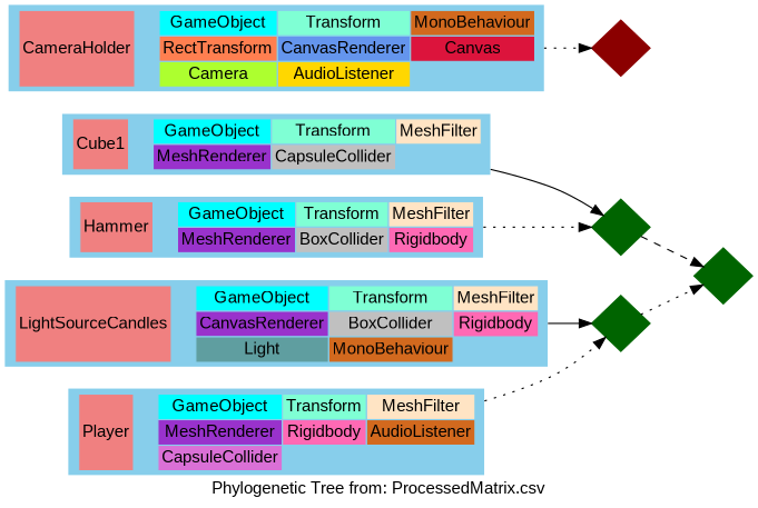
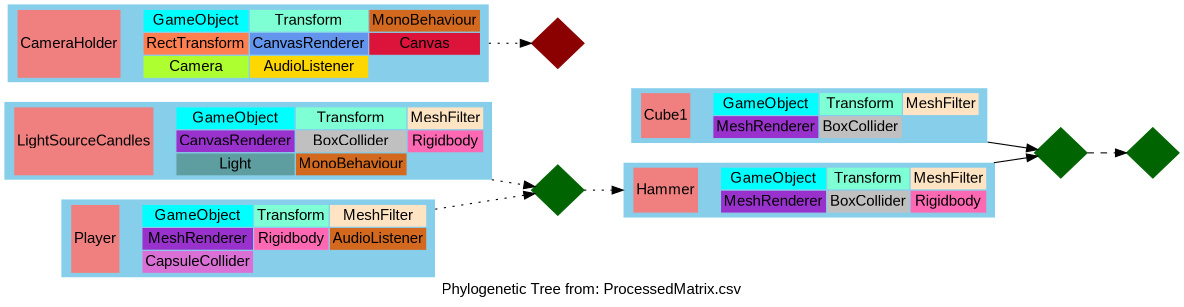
  graph {
    fontname="Liberation Sans"
    label="Phylogenetic Tree from: ProcessedMatrix.csv"
    rankdir=LR
    node [color="#87CEEB" fontname="Liberation Sans" shape=plaintext style=filled]
    edge [color="#000000" dir=forward fontname="Liberation Sans" style=dotted]
-   n1 [height="0,3" label=<<FONT COLOR="#000000"><table border="0" cellborder="1" cellspacing="0"><tr><td bgcolor="lightcoral" rowspan="2">Cube1</td><td border="0" width="20" height="20"></td><td bgcolor="aqua">GameObject</td><td bgcolor="aquamarine">Transform</td><td bgcolor="bisque">MeshFilter</td></tr><tr><td border="0" width="20" height="20"></td><td bgcolor="darkorchid">MeshRenderer</td><td bgcolor="gray">CapsuleCollider</td></tr></table></FONT>> width="0,3"]
+   n1 [height="0,3" label=<<FONT COLOR="#000000"><table border="0" cellborder="1" cellspacing="0"><tr><td bgcolor="lightcoral" rowspan="2">Cube1</td><td border="0" width="20" height="20"></td><td bgcolor="aqua">GameObject</td><td bgcolor="aquamarine">Transform</td><td bgcolor="bisque">MeshFilter</td></tr><tr><td border="0" width="20" height="20"></td><td bgcolor="darkorchid">MeshRenderer</td><td bgcolor="gray">BoxCollider</td></tr></table></FONT>> width="0,3"]
    n2 [height="0,3" label=<<FONT COLOR="#000000"><table border="0" cellborder="1" cellspacing="0"><tr><td bgcolor="lightcoral" rowspan="2">Hammer</td><td border="0" width="20" height="20"></td><td bgcolor="aqua">GameObject</td><td bgcolor="aquamarine">Transform</td><td bgcolor="bisque">MeshFilter</td></tr><tr><td border="0" width="20" height="20"></td><td bgcolor="darkorchid">MeshRenderer</td><td bgcolor="gray">BoxCollider</td><td bgcolor="hotpink">Rigidbody</td></tr></table></FONT>> width="0,3"]
    n3 [height="0,3" label=<<FONT COLOR="#000000"><table border="0" cellborder="1" cellspacing="0"><tr><td bgcolor="lightcoral" rowspan="3">LightSourceCandles</td><td border="0" width="20" height="20"></td><td bgcolor="aqua">GameObject</td><td bgcolor="aquamarine">Transform</td><td bgcolor="bisque">MeshFilter</td></tr><tr><td border="0" width="20" height="20"></td><td bgcolor="darkorchid">CanvasRenderer</td><td bgcolor="gray">BoxCollider</td><td bgcolor="hotpink">Rigidbody</td></tr><tr><td border="0" width="20" height="20"></td><td bgcolor="cadetblue">Light</td><td bgcolor="chocolate">MonoBehaviour</td></tr></table></FONT>> width="0,3"]
    n4 [height="0,3" label=<<FONT COLOR="#000000"><table border="0" cellborder="1" cellspacing="0"><tr><td bgcolor="lightcoral" rowspan="3">CameraHolder</td><td border="0" width="20" height="20"></td><td bgcolor="aqua">GameObject</td><td bgcolor="aquamarine">Transform</td><td bgcolor="chocolate">MonoBehaviour</td></tr><tr><td border="0" width="20" height="20"></td><td bgcolor="coral">RectTransform</td><td bgcolor="cornflowerblue">CanvasRenderer</td><td bgcolor="crimson">Canvas</td></tr><tr><td border="0" width="20" height="20"></td><td bgcolor="greenyellow">Camera</td><td bgcolor="gold">AudioListener</td></tr></table></FONT>> width="0,3"]
    n5 [height="0,3" label=<<FONT COLOR="#000000"><table border="0" cellborder="1" cellspacing="0"><tr><td bgcolor="lightcoral" rowspan="3">Player</td><td border="0" width="20" height="20"></td><td bgcolor="aqua">GameObject</td><td bgcolor="aquamarine">Transform</td><td bgcolor="bisque">MeshFilter</td></tr><tr><td border="0" width="20" height="20"></td><td bgcolor="darkorchid">MeshRenderer</td><td bgcolor="hotpink">Rigidbody</td><td bgcolor="chocolate">AudioListener</td></tr><tr><td border="0" width="20" height="20"></td><td bgcolor="orchid">CapsuleCollider</td></tr></table></FONT>> width="0,3"]
    n6 [color="#006400" height="0,3" label=<<FONT COLOR="#006400">0</FONT>> shape=diamond width="0,3"]
    n7 [color="#006400" height="0,3" label=<<FONT COLOR="#006400">1</FONT>> shape=diamond width="0,3"]
    n8 [color="#006400" height="0,3" label=<<FONT COLOR="#006400">2</FONT>> shape=diamond width="0,3"]
    n9 [color="#8B0000" height="0,3" label=<<FONT COLOR="#8B0000">3</FONT>> shape=diamond width="0,3"]
    subgraph sub_1 {
      n1
    }
    subgraph sub_2 {
      n2
    }
    subgraph sub_3 {
      n3
    }
    subgraph sub_4 {
      n4
    }
    subgraph sub_5 {
      n5
    }
    subgraph sub_6 {
      n6
    }
    subgraph sub_7 {
      n1
      n6
    }
    subgraph sub_8 {
      n2
      n6
    }
    subgraph sub_9 {
      n7
    }
    subgraph sub_10 {
      n3
      n7
    }
    subgraph sub_11 {
      n5
      n7
    }
    subgraph sub_12 {
      n8
    }
    subgraph sub_13 {
      n6
      n8
    }
    subgraph sub_14 {
      n7
      n8
    }
    subgraph sub_15 {
      n9
    }
    subgraph sub_16 {
      n8
      n9
    }
    subgraph sub_17 {
      n4
      n9
    }
    n1 -- n6 [style=solid]
-   n2 -- n6
-   n3 -- n7 [style=solid]
+   n2 -- n6 [style=solid]
+   n3 -- n7
    n4 -- n9
    n5 -- n7
    n6 -- n8 [style=dashed]
-   n7 -- n8
+   n7 -- n2
  }
